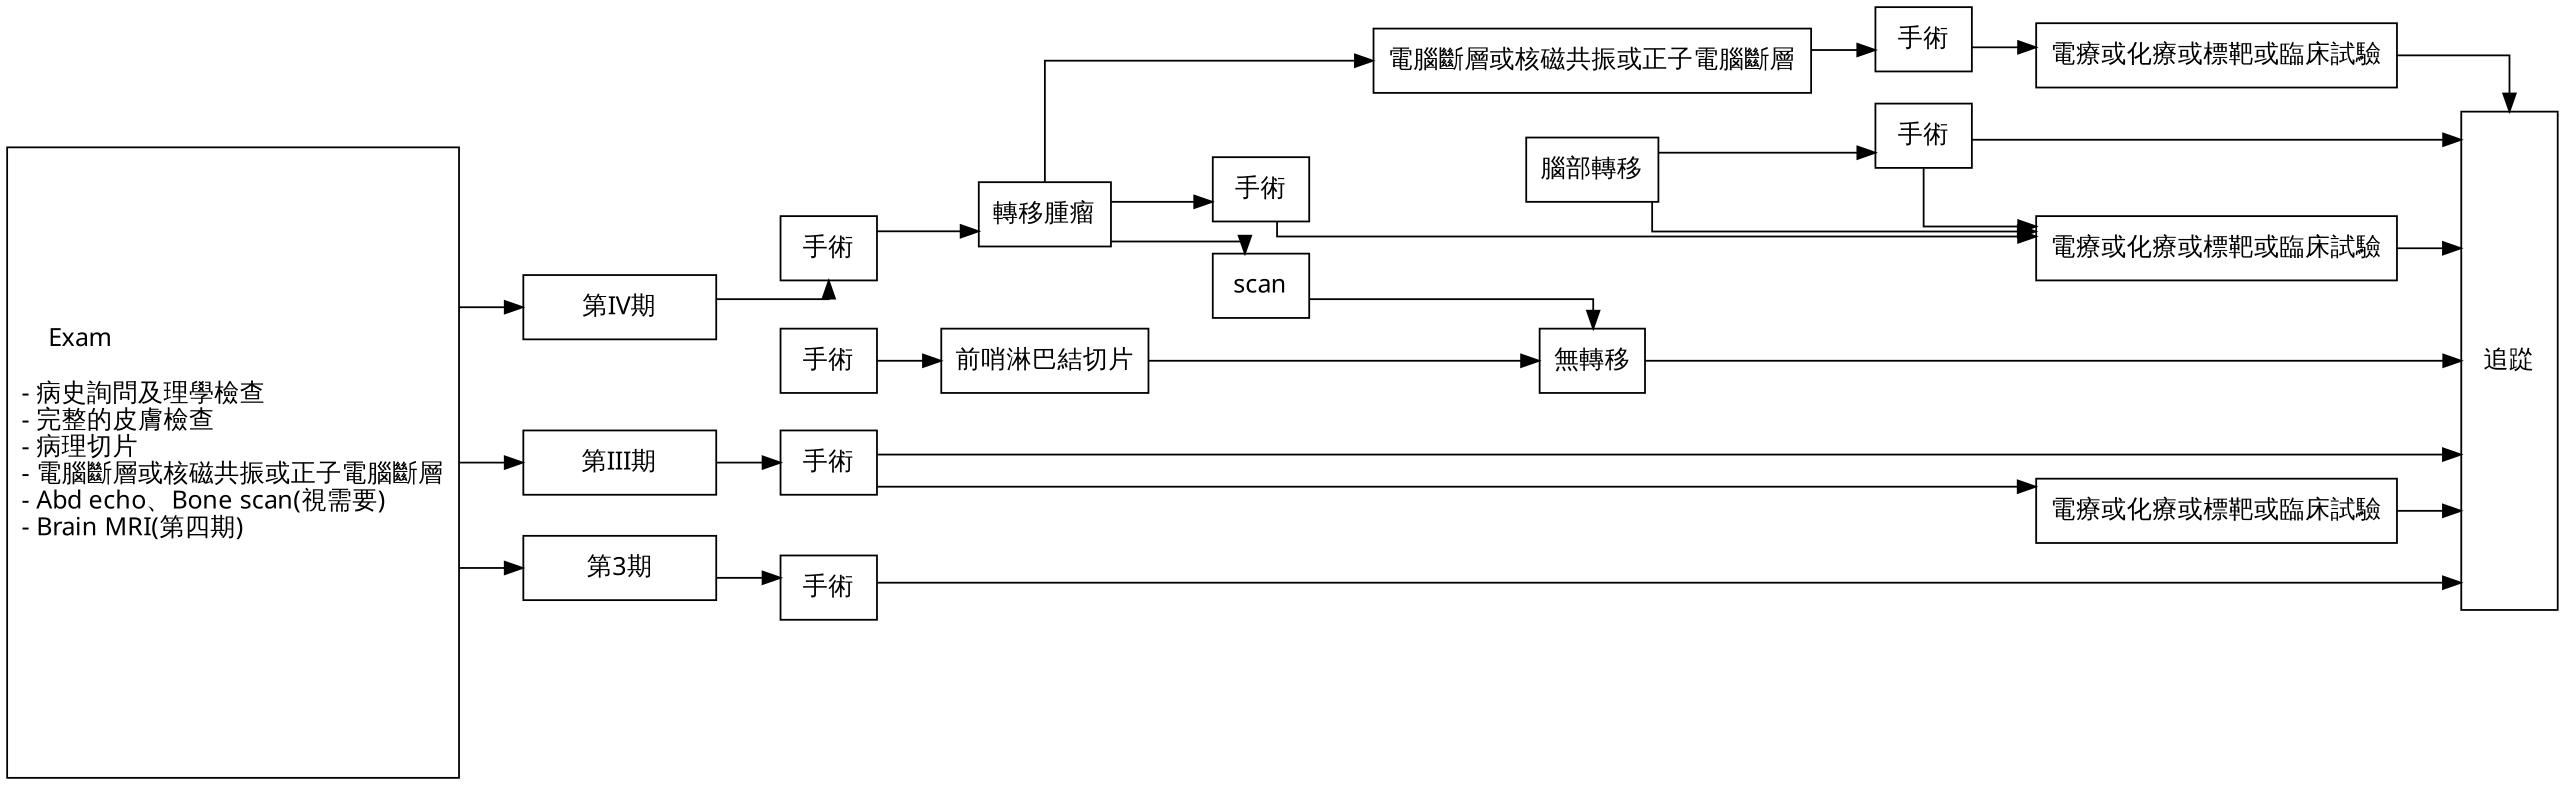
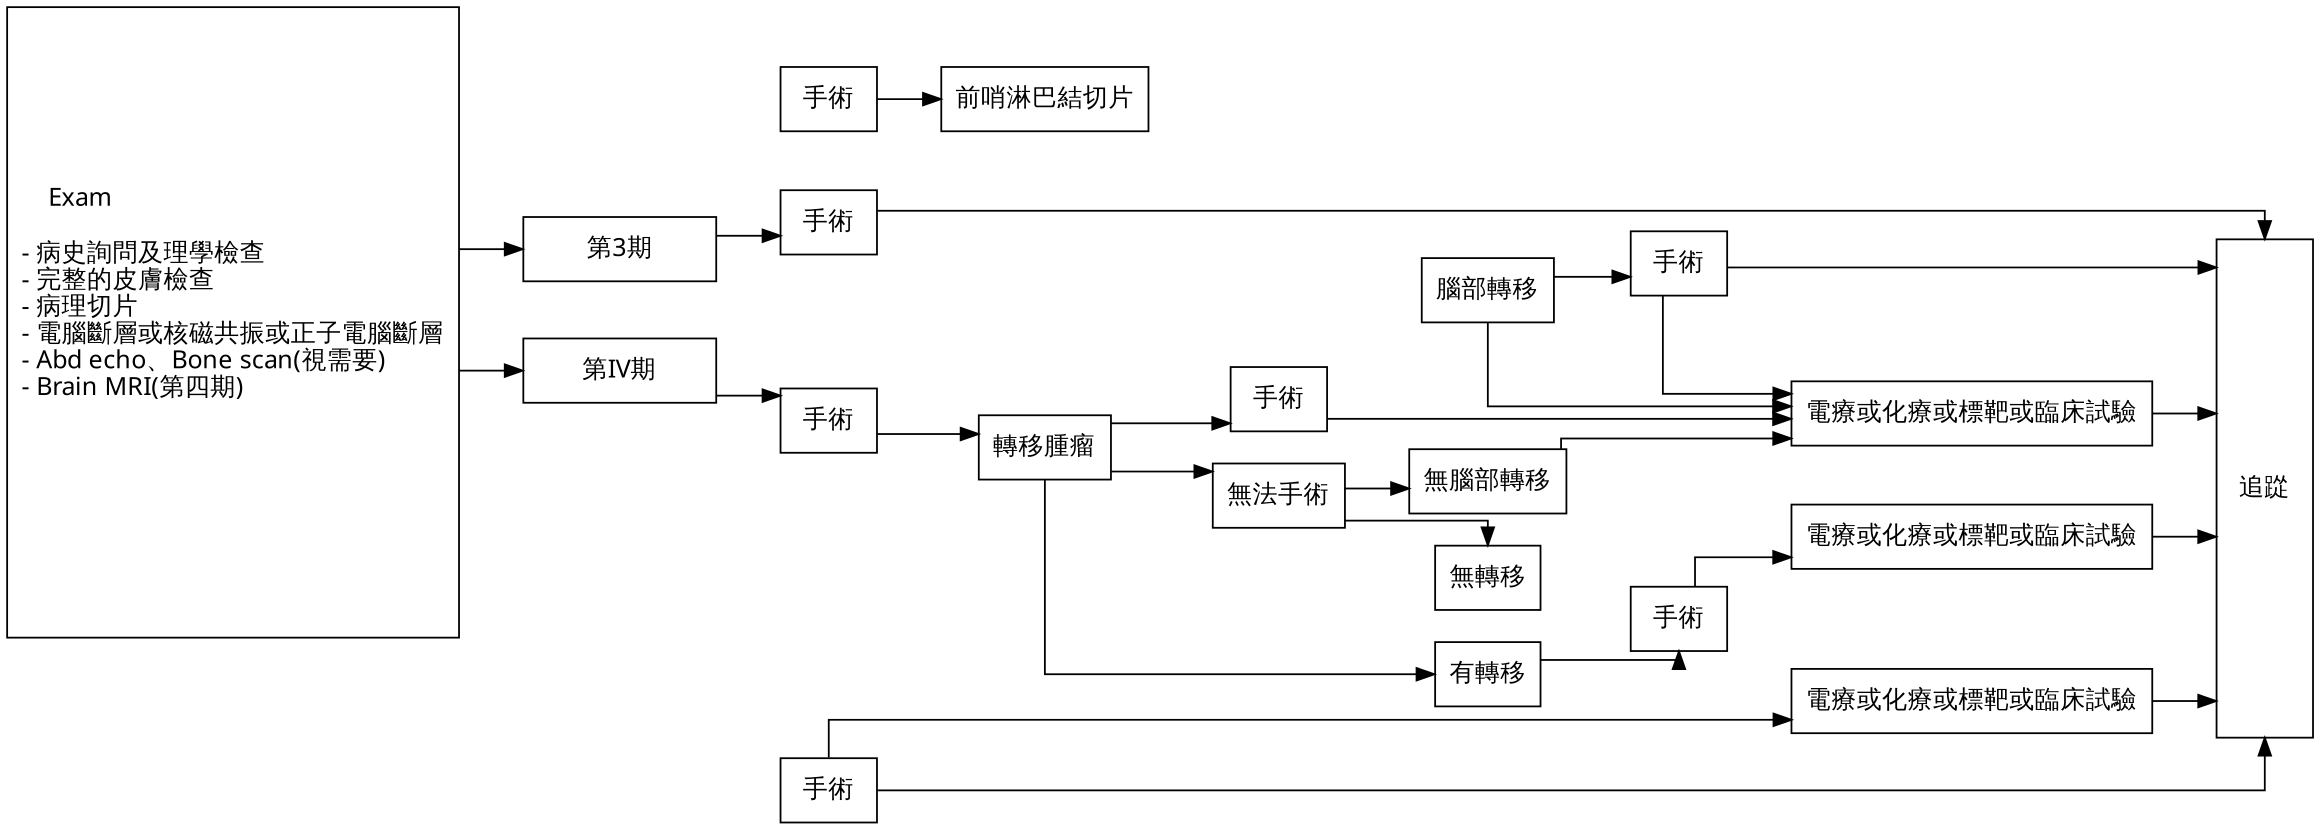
  digraph {
    fontname="Noto Sans"
    rankdir=LR
    splines=ortho
    node [fontname="Noto Sans" shape=box]
    edge [fontname="Noto Sans"]
    n1 [label="第3期" width=1.5]
-   n2 [label="第III期" width=1.5]
    n3 [label="第IV期" width=1.5]
    n4 [label="電療或化療或標靶或臨床試驗"]
    n5 [label="電療或化療或標靶或臨床試驗"]
    n6 [label="電療或化療或標靶或臨床試驗"]
    n7 [label="前哨淋巴結切片"]
    n8 [label="轉移腫瘤"]
-   n9 [label="電腦斷層或核磁共振或正子電腦斷層"]
+   n9 [label="有轉移"]
    n10 [label="無轉移"]
    n11 [label="腦部轉移"]
+   n12 [label="無腦部轉移"]
    n13 [label="手術"]
-   n14 [label=scan]
+   n14 [label="無法手術"]
    n15 [label="手術"]
    n16 [label="手術"]
    n17 [label="手術"]
    n18 [label="手術"]
    n19 [label="\l\l\l\l\l\n\n\n追踨\n\l\l\l\l\l\n\n\n"]
    n20 [label="手術"]
    n21 [label="手術"]
    n22 [label="\n\n\n\n\n\l    Exam\l\n- 病史詢問及理學檢查\l- 完整的皮膚檢查\l- 病理切片\l- 電腦斷層或核磁共振或正子電腦斷層\l- Abd echo、Bone scan(視需要)\l- Brain MRI(第四期)\l\l\l\n\n\n\n\n\n"]
    subgraph sub_1 {
      rank=same
      n1
-     n2
      n3
    }
    subgraph sub_2 {
      rank=same
      n4
      n5
      n6
    }
    subgraph sub_3 {
      rank=same
      n7
      n8
    }
    subgraph sub_4 {
      rank=same
      n9
      n10
      n11
+     n12
    }
    subgraph sub_5 {
      rank=same
      n13
      n14
    }
    subgraph sub_6 {
      rank=same
      n15
      n16
      n17
      n18
    }
    subgraph sub_7 {
      rank=same
      n4
      n5
      n6
    }
    subgraph sub_8 {
      rank=same
      n19
    }
    n1 -> n15
-   n2 -> n17
    n3 -> n18
    n4 -> n19
    n5 -> n19
    n6 -> n19
-   n7 -> n10
    n8 -> n9
    n8 -> n13
    n8 -> n14
    n9 -> n20
-   n10 -> n19
    n11 -> n6
    n11 -> n21
+   n12 -> n6
    n13 -> n6
    n14 -> n10
+   n14 -> n12
    n15 -> n19
    n16 -> n7
    n17 -> n5
    n17 -> n19
    n18 -> n8
    n20 -> n4
    n21 -> n6
    n21 -> n19
    n22 -> n1
-   n22 -> n2
    n22 -> n3
  }
